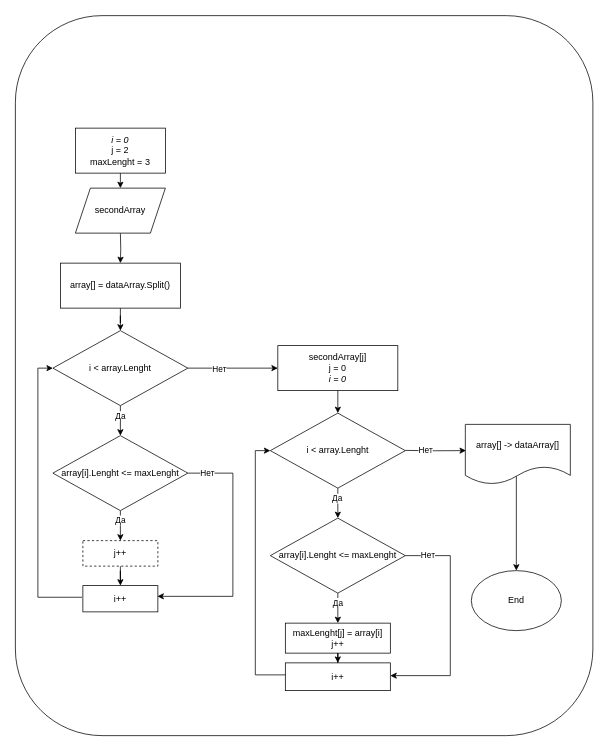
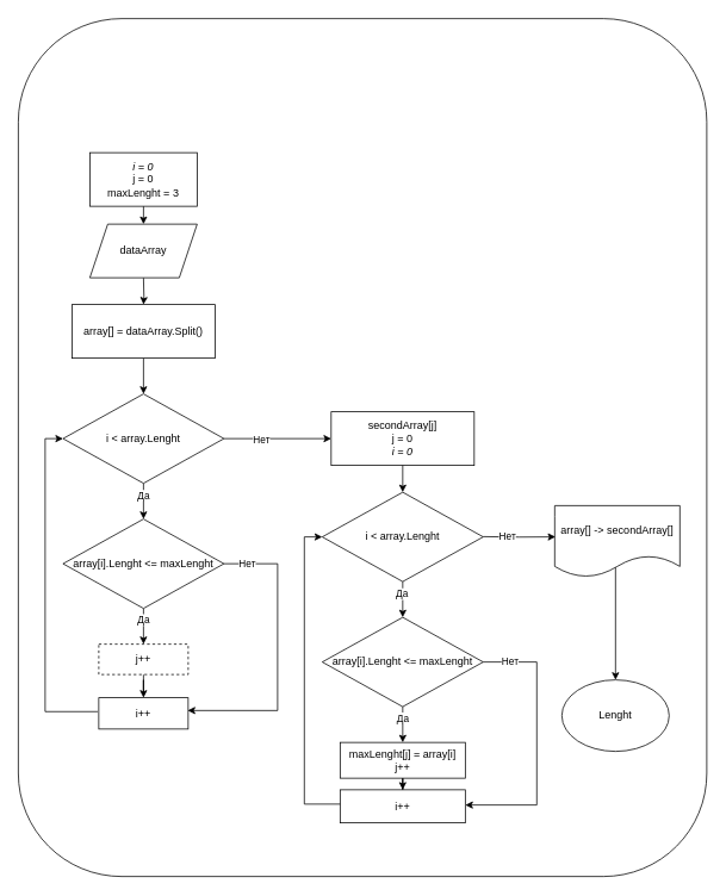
  <mxCell id="0" />
  <mxCell id="1" parent="0" />
  <mxCell id="2" value="" style="rounded=1;whiteSpace=wrap;html=1;" vertex="1" parent="1"><mxGeometry x="20" y="20" width="770" height="960" as="geometry" /></mxCell>
  <mxCell id="3" style="edgeStyle=orthogonalEdgeStyle;rounded=0;orthogonalLoop=1;jettySize=auto;html=1;" edge="1" parent="1" source="4"><mxGeometry relative="1" as="geometry"><mxPoint x="160" y="250" as="targetPoint" /></mxGeometry></mxCell>
- <mxCell id="4" value="&lt;i&gt;i = 0&lt;/i&gt;&lt;br&gt;j = 2&lt;br&gt;maxLenght = 3" style="rounded=0;whiteSpace=wrap;html=1;" vertex="1" parent="1"><mxGeometry x="100" y="170" width="120" height="60" as="geometry" /></mxCell>
+ <mxCell id="4" value="&lt;i&gt;i = 0&lt;/i&gt;&lt;br&gt;j = 0&lt;br&gt;maxLenght = 3" style="rounded=0;whiteSpace=wrap;html=1;" vertex="1" parent="1"><mxGeometry x="100" y="170" width="120" height="60" as="geometry" /></mxCell>
  <mxCell id="5" style="edgeStyle=orthogonalEdgeStyle;rounded=0;orthogonalLoop=1;jettySize=auto;html=1;" edge="1" parent="1" target="7"><mxGeometry relative="1" as="geometry"><mxPoint x="160" y="340" as="targetPoint" /><mxPoint x="160" y="310" as="sourcePoint" /></mxGeometry></mxCell>
  <mxCell id="6" style="edgeStyle=orthogonalEdgeStyle;rounded=0;orthogonalLoop=1;jettySize=auto;html=1;entryX=0.5;entryY=0;entryDx=0;entryDy=0;" edge="1" parent="1" source="7" target="12"><mxGeometry relative="1" as="geometry" /></mxCell>
- <mxCell id="7" value="array[] = dataArray.Split()" style="rounded=0;whiteSpace=wrap;html=1;" vertex="1" parent="1"><mxGeometry x="80" y="350" width="160" height="60" as="geometry" /></mxCell>
+ <mxCell id="7" value="array[] = dataArray.Split()" style="rounded=0;whiteSpace=wrap;html=1;" vertex="1" parent="1"><mxGeometry x="80" y="340" width="160" height="60" as="geometry" /></mxCell>
  <mxCell id="8" value="" style="edgeStyle=orthogonalEdgeStyle;rounded=0;orthogonalLoop=1;jettySize=auto;html=1;entryX=0.5;entryY=0;entryDx=0;entryDy=0;" edge="1" parent="1" source="12" target="21"><mxGeometry relative="1" as="geometry" /></mxCell>
  <mxCell id="9" value="Да" style="edgeLabel;html=1;align=center;verticalAlign=middle;resizable=0;points=[];" vertex="1" connectable="0" parent="8"><mxGeometry x="-0.353" y="-1" relative="1" as="geometry"><mxPoint as="offset" /></mxGeometry></mxCell>
  <mxCell id="10" style="edgeStyle=orthogonalEdgeStyle;rounded=0;orthogonalLoop=1;jettySize=auto;html=1;entryX=0;entryY=0.5;entryDx=0;entryDy=0;" edge="1" parent="1" source="12" target="27"><mxGeometry relative="1" as="geometry"><mxPoint x="450" y="490" as="targetPoint" /></mxGeometry></mxCell>
  <mxCell id="11" value="Нет" style="edgeLabel;html=1;align=center;verticalAlign=middle;resizable=0;points=[];" vertex="1" connectable="0" parent="10"><mxGeometry x="-0.281" y="-1" relative="1" as="geometry"><mxPoint x="-2" y="-1" as="offset" /></mxGeometry></mxCell>
  <mxCell id="12" value="i &amp;lt; array.Lenght" style="rhombus;whiteSpace=wrap;html=1;" vertex="1" parent="1"><mxGeometry x="70" y="440" width="180" height="100" as="geometry" /></mxCell>
  <mxCell id="13" style="edgeStyle=orthogonalEdgeStyle;rounded=0;orthogonalLoop=1;jettySize=auto;html=1;entryX=0;entryY=0.5;entryDx=0;entryDy=0;exitX=-0.012;exitY=0.443;exitDx=0;exitDy=0;exitPerimeter=0;" edge="1" parent="1" source="22" target="12"><mxGeometry relative="1" as="geometry"><mxPoint x="70" y="820" as="sourcePoint" /><Array as="points"><mxPoint x="50" y="796" /><mxPoint x="50" y="490" /></Array></mxGeometry></mxCell>
  <mxCell id="14" value="" style="edgeStyle=orthogonalEdgeStyle;rounded=0;orthogonalLoop=1;jettySize=auto;html=1;" edge="1" parent="1" source="15" target="22"><mxGeometry relative="1" as="geometry" /></mxCell>
  <mxCell id="15" value="j++" style="rounded=0;whiteSpace=wrap;html=1;dashed=1;" vertex="1" parent="1"><mxGeometry x="110" y="720" width="100" height="34" as="geometry" /></mxCell>
  <mxCell id="16" style="edgeStyle=orthogonalEdgeStyle;rounded=0;orthogonalLoop=1;jettySize=auto;html=1;" edge="1" parent="1"><mxGeometry relative="1" as="geometry"><mxPoint x="687.94" y="760" as="targetPoint" /><mxPoint x="687.94" y="580" as="sourcePoint" /></mxGeometry></mxCell>
- <mxCell id="17" value="array[] -&amp;gt; dataArray[]" style="shape=document;whiteSpace=wrap;html=1;boundedLbl=1;" vertex="1" parent="1"><mxGeometry x="619.94" y="565" width="140" height="80" as="geometry" /></mxCell>
- <mxCell id="18" value="End" style="ellipse;whiteSpace=wrap;html=1;" vertex="1" parent="1"><mxGeometry x="627.94" y="760" width="120" height="80" as="geometry" /></mxCell>
- <mxCell id="19" value="secondArray" style="shape=parallelogram;perimeter=parallelogramPerimeter;whiteSpace=wrap;html=1;fixedSize=1;" vertex="1" parent="1"><mxGeometry x="100" y="250" width="120" height="60" as="geometry" /></mxCell>
+ <mxCell id="17" value="array[] -&amp;gt; secondArray[]" style="shape=document;whiteSpace=wrap;html=1;boundedLbl=1;" vertex="1" parent="1"><mxGeometry x="619.94" y="565" width="140" height="80" as="geometry" /></mxCell>
+ <mxCell id="18" value="Lenght" style="ellipse;whiteSpace=wrap;html=1;" vertex="1" parent="1"><mxGeometry x="627.94" y="760" width="120" height="80" as="geometry" /></mxCell>
+ <mxCell id="19" value="dataArray" style="shape=parallelogram;perimeter=parallelogramPerimeter;whiteSpace=wrap;html=1;fixedSize=1;" vertex="1" parent="1"><mxGeometry x="100" y="250" width="120" height="60" as="geometry" /></mxCell>
  <mxCell id="20" value="" style="edgeStyle=orthogonalEdgeStyle;rounded=0;orthogonalLoop=1;jettySize=auto;html=1;exitX=0.5;exitY=1;exitDx=0;exitDy=0;entryX=0.5;entryY=0;entryDx=0;entryDy=0;" edge="1" parent="1" source="21" target="15"><mxGeometry relative="1" as="geometry"><mxPoint x="160" y="686" as="sourcePoint" /><mxPoint x="160" y="706" as="targetPoint" /></mxGeometry></mxCell>
  <mxCell id="21" value="array[i].Lenght &amp;lt;= maxLenght" style="rhombus;whiteSpace=wrap;html=1;" vertex="1" parent="1"><mxGeometry x="70" y="580" width="180" height="100" as="geometry" /></mxCell>
  <mxCell id="22" value="i++" style="rounded=0;whiteSpace=wrap;html=1;" vertex="1" parent="1"><mxGeometry x="110" y="780" width="100" height="35" as="geometry" /></mxCell>
  <mxCell id="23" value="" style="edgeStyle=orthogonalEdgeStyle;rounded=0;orthogonalLoop=1;jettySize=auto;html=1;entryX=0.5;entryY=0;entryDx=0;entryDy=0;" edge="1" parent="1" target="22"><mxGeometry relative="1" as="geometry"><mxPoint x="160" y="780" as="sourcePoint" /><mxPoint x="160" y="781" as="targetPoint" /></mxGeometry></mxCell>
  <mxCell id="24" value="" style="edgeStyle=orthogonalEdgeStyle;rounded=0;orthogonalLoop=1;jettySize=auto;html=1;exitX=1;exitY=0.5;exitDx=0;exitDy=0;entryX=0.994;entryY=0.408;entryDx=0;entryDy=0;entryPerimeter=0;" edge="1" parent="1" source="21" target="22"><mxGeometry relative="1" as="geometry"><mxPoint x="278.966" y="632.981" as="sourcePoint" /><mxPoint x="250" y="840" as="targetPoint" /><Array as="points"><mxPoint x="310" y="630" /><mxPoint x="310" y="794" /><mxPoint x="209" y="794" /></Array></mxGeometry></mxCell>
  <mxCell id="25" value="Нет" style="edgeLabel;html=1;align=center;verticalAlign=middle;resizable=0;points=[];" vertex="1" connectable="0" parent="1"><mxGeometry x="305.429" y="500" as="geometry"><mxPoint x="-30" y="129" as="offset" /></mxGeometry></mxCell>
  <mxCell id="26" value="Да" style="edgeLabel;html=1;align=center;verticalAlign=middle;resizable=0;points=[];" vertex="1" connectable="0" parent="1"><mxGeometry x="309.429" y="511" as="geometry"><mxPoint x="-150" y="181" as="offset" /></mxGeometry></mxCell>
  <mxCell id="27" value="secondArray[j]&lt;br&gt;j = 0&lt;br&gt;&lt;i&gt;i = 0&lt;/i&gt;" style="rounded=0;whiteSpace=wrap;html=1;" vertex="1" parent="1"><mxGeometry x="369.94" y="460" width="160" height="60" as="geometry" /></mxCell>
  <mxCell id="28" value="" style="edgeStyle=orthogonalEdgeStyle;rounded=0;orthogonalLoop=1;jettySize=auto;html=1;entryX=0.5;entryY=0;entryDx=0;entryDy=0;" edge="1" parent="1" source="30" target="35"><mxGeometry relative="1" as="geometry" /></mxCell>
  <mxCell id="29" value="Да" style="edgeLabel;html=1;align=center;verticalAlign=middle;resizable=0;points=[];" vertex="1" connectable="0" parent="28"><mxGeometry x="-0.353" y="-1" relative="1" as="geometry"><mxPoint as="offset" /></mxGeometry></mxCell>
  <mxCell id="30" value="i &amp;lt; array.Lenght" style="rhombus;whiteSpace=wrap;html=1;" vertex="1" parent="1"><mxGeometry x="359.94" y="550" width="180" height="100" as="geometry" /></mxCell>
  <mxCell id="31" style="edgeStyle=orthogonalEdgeStyle;rounded=0;orthogonalLoop=1;jettySize=auto;html=1;entryX=0;entryY=0.5;entryDx=0;entryDy=0;" edge="1" parent="1" target="30"><mxGeometry relative="1" as="geometry"><mxPoint x="399.94" y="899" as="sourcePoint" /><Array as="points"><mxPoint x="399.94" y="899" /><mxPoint x="339.94" y="899" /><mxPoint x="339.94" y="600" /></Array></mxGeometry></mxCell>
  <mxCell id="32" value="" style="edgeStyle=orthogonalEdgeStyle;rounded=0;orthogonalLoop=1;jettySize=auto;html=1;" edge="1" parent="1" source="33" target="36"><mxGeometry relative="1" as="geometry" /></mxCell>
  <mxCell id="33" value="maxLenght[j] = array[i]&lt;br&gt;j++" style="rounded=0;whiteSpace=wrap;html=1;" vertex="1" parent="1"><mxGeometry x="379.94" y="830" width="140" height="40" as="geometry" /></mxCell>
  <mxCell id="34" value="" style="edgeStyle=orthogonalEdgeStyle;rounded=0;orthogonalLoop=1;jettySize=auto;html=1;exitX=0.5;exitY=1;exitDx=0;exitDy=0;entryX=0.5;entryY=0;entryDx=0;entryDy=0;" edge="1" parent="1" source="35" target="33"><mxGeometry relative="1" as="geometry"><mxPoint x="423.94" y="796" as="sourcePoint" /><mxPoint x="423.94" y="816" as="targetPoint" /></mxGeometry></mxCell>
  <mxCell id="35" value="array[i].Lenght &amp;lt;= maxLenght" style="rhombus;whiteSpace=wrap;html=1;" vertex="1" parent="1"><mxGeometry x="359.94" y="690" width="180" height="100" as="geometry" /></mxCell>
  <mxCell id="36" value="i++" style="rounded=0;whiteSpace=wrap;html=1;" vertex="1" parent="1"><mxGeometry x="379.94" y="883" width="140" height="37" as="geometry" /></mxCell>
  <mxCell id="37" value="" style="edgeStyle=orthogonalEdgeStyle;rounded=0;orthogonalLoop=1;jettySize=auto;html=1;exitX=1;exitY=0.5;exitDx=0;exitDy=0;" edge="1" parent="1" source="35" target="36"><mxGeometry relative="1" as="geometry"><mxPoint x="568.906" y="742.981" as="sourcePoint" /><mxPoint x="509.94" y="900" as="targetPoint" /><Array as="points"><mxPoint x="599.94" y="740" /><mxPoint x="599.94" y="900" /></Array></mxGeometry></mxCell>
  <mxCell id="38" value="Нет" style="edgeLabel;html=1;align=center;verticalAlign=middle;resizable=0;points=[];" vertex="1" connectable="0" parent="1"><mxGeometry x="599.939" y="610" as="geometry"><mxPoint x="-30" y="129" as="offset" /></mxGeometry></mxCell>
  <mxCell id="39" value="Да" style="edgeLabel;html=1;align=center;verticalAlign=middle;resizable=0;points=[];" vertex="1" connectable="0" parent="1"><mxGeometry x="463.94" y="665.727" as="geometry"><mxPoint x="-14" y="137" as="offset" /></mxGeometry></mxCell>
  <mxCell id="40" style="edgeStyle=orthogonalEdgeStyle;rounded=0;orthogonalLoop=1;jettySize=auto;html=1;entryX=0.006;entryY=0.437;entryDx=0;entryDy=0;entryPerimeter=0;" edge="1" parent="1" target="17"><mxGeometry relative="1" as="geometry"><mxPoint x="689.94" y="599.7" as="targetPoint" /><mxPoint x="539.94" y="599.7" as="sourcePoint" /></mxGeometry></mxCell>
  <mxCell id="41" value="Нет" style="edgeLabel;html=1;align=center;verticalAlign=middle;resizable=0;points=[];" vertex="1" connectable="0" parent="40"><mxGeometry x="-0.281" y="-1" relative="1" as="geometry"><mxPoint x="-2" y="-3" as="offset" /></mxGeometry></mxCell>
  <mxCell id="42" value="" style="edgeStyle=orthogonalEdgeStyle;rounded=0;orthogonalLoop=1;jettySize=auto;html=1;" edge="1" parent="1"><mxGeometry relative="1" as="geometry"><mxPoint x="449.94" y="520" as="sourcePoint" /><mxPoint x="449.94" y="550" as="targetPoint" /></mxGeometry></mxCell>
